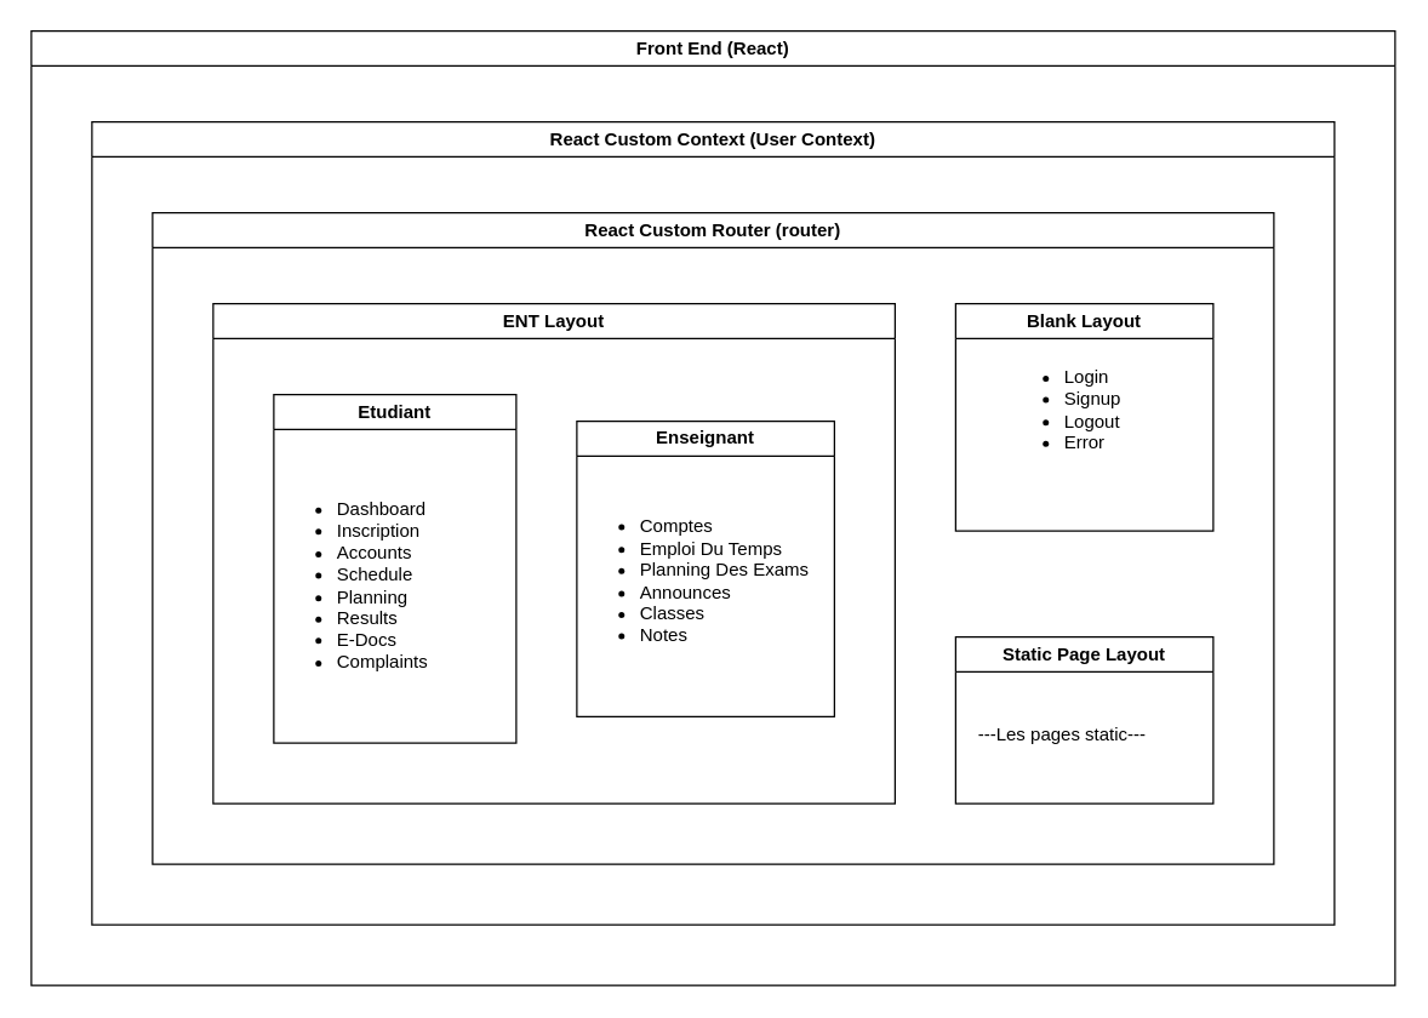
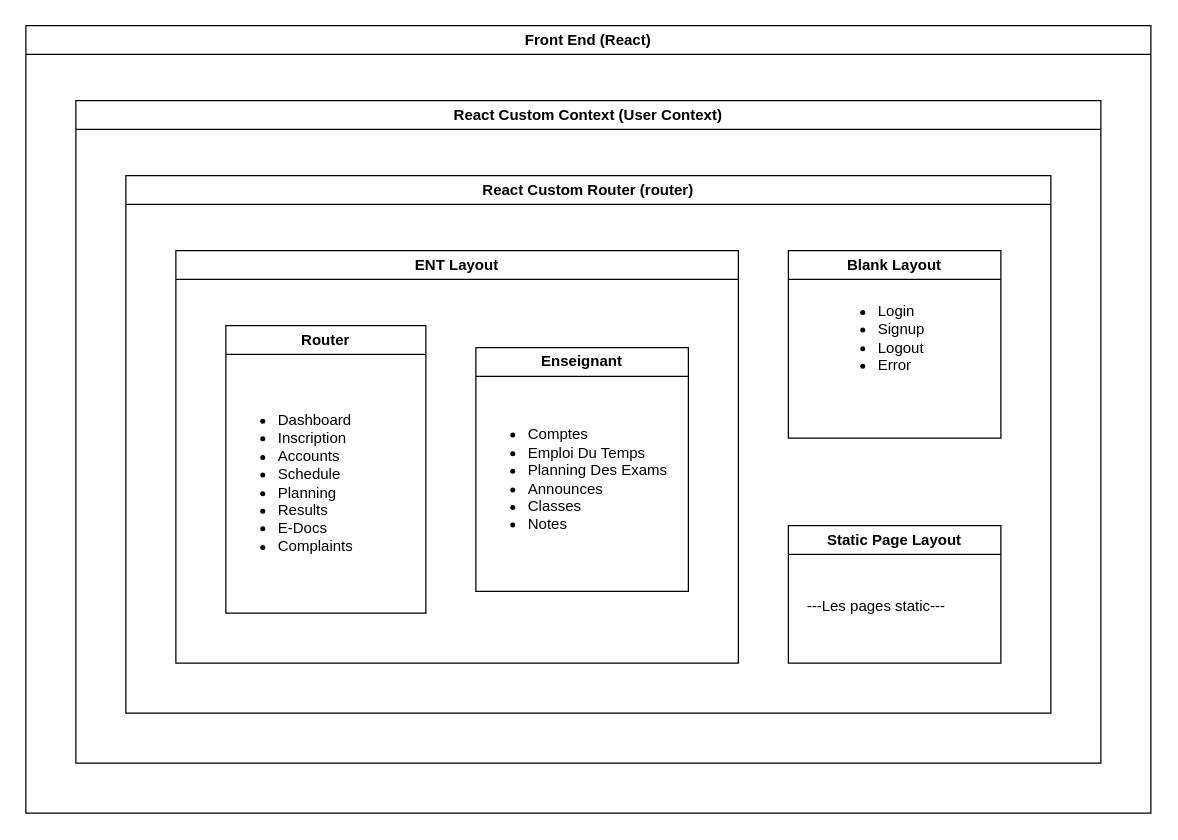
  <mxCell id="0" />
  <mxCell id="1" parent="0" />
  <mxCell id="2" value="Front End (React)" style="swimlane;whiteSpace=wrap;html=1;" parent="1" vertex="1"><mxGeometry y="20" width="900" height="630" as="geometry" x="20" /></mxCell>
  <mxCell id="3" value="React Custom Context (User Context)" style="swimlane;whiteSpace=wrap;html=1;" parent="1" vertex="1"><mxGeometry x="60" y="80" width="820" height="530" as="geometry" /></mxCell>
  <mxCell id="4" value="React Custom Router (router)" style="swimlane;whiteSpace=wrap;html=1;startSize=23;" parent="1" vertex="1"><mxGeometry x="100" y="140" width="740" height="430" as="geometry" /></mxCell>
  <mxCell id="5" value="Blank Layout" style="swimlane;whiteSpace=wrap;html=1;" parent="4" vertex="1"><mxGeometry x="530" y="60" width="170" height="150" as="geometry" /></mxCell>
  <mxCell id="6" value="&lt;div style=&quot;&quot;&gt;&lt;ul&gt;&lt;li&gt;&lt;span style=&quot;background-color: initial;&quot;&gt;Login&lt;/span&gt;&lt;/li&gt;&lt;li&gt;&lt;span style=&quot;background-color: initial;&quot;&gt;Signup&lt;/span&gt;&lt;/li&gt;&lt;li&gt;&lt;span style=&quot;background-color: initial;&quot;&gt;Logout&lt;/span&gt;&lt;/li&gt;&lt;li&gt;&lt;span style=&quot;background-color: initial;&quot;&gt;Error&lt;/span&gt;&lt;/li&gt;&lt;/ul&gt;&lt;/div&gt;" style="text;html=1;align=left;verticalAlign=middle;resizable=0;points=[];autosize=1;strokeColor=none;fillColor=none;" vertex="1" parent="5"><mxGeometry x="30" y="10" width="100" height="120" as="geometry" /></mxCell>
  <mxCell id="7" value="Static Page Layout" style="swimlane;whiteSpace=wrap;html=1;" parent="4" vertex="1"><mxGeometry x="530" y="280" width="170" height="110" as="geometry" /></mxCell>
  <mxCell id="8" value="---Les pages static---" style="text;html=1;align=center;verticalAlign=middle;resizable=0;points=[];autosize=1;strokeColor=none;fillColor=none;" vertex="1" parent="7"><mxGeometry x="5" y="50" width="130" height="30" as="geometry" /></mxCell>
  <mxCell id="9" value="ENT Layout" style="swimlane;whiteSpace=wrap;html=1;" parent="4" vertex="1"><mxGeometry x="40" y="60" width="450" height="330" as="geometry" /></mxCell>
- <mxCell id="10" value="Etudiant" style="swimlane;whiteSpace=wrap;html=1;" parent="9" vertex="1"><mxGeometry x="40" y="60" width="160" height="230" as="geometry" /></mxCell>
+ <mxCell id="10" value="Router" style="swimlane;whiteSpace=wrap;html=1;" parent="9" vertex="1"><mxGeometry x="40" y="60" width="160" height="230" as="geometry" /></mxCell>
  <mxCell id="11" value="&lt;ul&gt;&lt;li&gt;Dashboard&lt;/li&gt;&lt;li&gt;Inscription&lt;/li&gt;&lt;li&gt;Accounts&lt;/li&gt;&lt;li&gt;Schedule&lt;/li&gt;&lt;li&gt;Planning&lt;/li&gt;&lt;li&gt;Results&lt;/li&gt;&lt;li&gt;E-Docs&lt;/li&gt;&lt;li&gt;Complaints&lt;/li&gt;&lt;/ul&gt;" style="text;strokeColor=none;fillColor=none;html=1;whiteSpace=wrap;verticalAlign=middle;overflow=hidden;" parent="10" vertex="1"><mxGeometry y="22.5" width="160" height="207.5" as="geometry" /></mxCell>
  <mxCell id="12" value="Enseignant" style="swimlane;whiteSpace=wrap;html=1;" parent="9" vertex="1"><mxGeometry x="240" y="77.5" width="170" height="195" as="geometry" /></mxCell>
  <mxCell id="13" value="&lt;ul&gt;&lt;li&gt;Comptes&lt;/li&gt;&lt;li&gt;Emploi Du Temps&lt;/li&gt;&lt;li&gt;Planning Des Exams&lt;/li&gt;&lt;li&gt;Announces&lt;/li&gt;&lt;li&gt;Classes&lt;/li&gt;&lt;li&gt;Notes&lt;/li&gt;&lt;/ul&gt;" style="text;html=1;align=left;verticalAlign=middle;resizable=0;points=[];autosize=1;strokeColor=none;fillColor=none;" vertex="1" parent="12"><mxGeometry y="25" width="170" height="160" as="geometry" /></mxCell>
